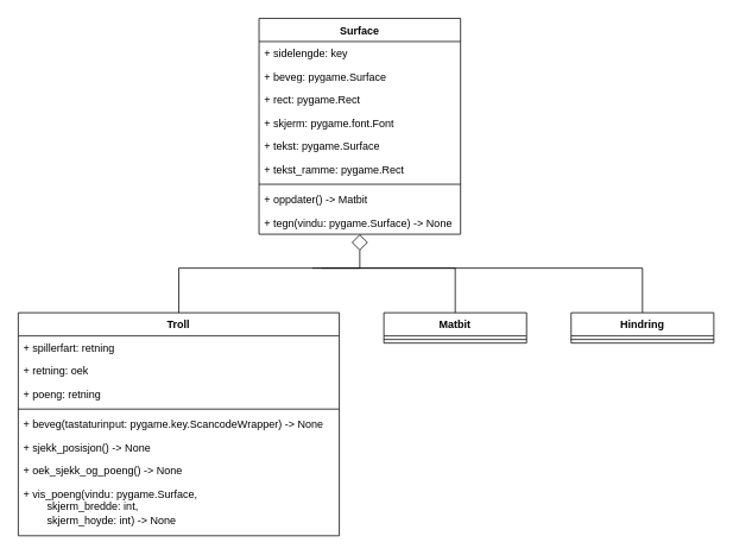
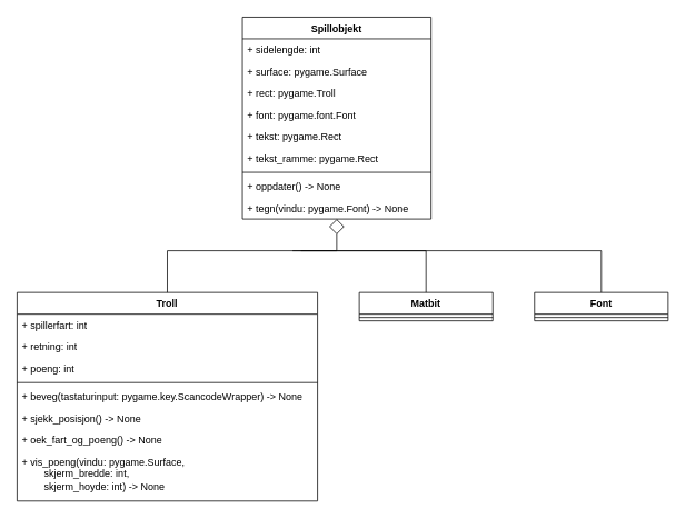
  <mxCell id="0" />
  <mxCell id="1" parent="0" />
- <mxCell id="2" value="Surface" style="swimlane;fontStyle=1;align=center;verticalAlign=top;childLayout=stackLayout;horizontal=1;startSize=26;horizontalStack=0;resizeParent=1;resizeParentMax=0;resizeLast=0;collapsible=1;marginBottom=0;whiteSpace=wrap;html=1;" vertex="1" parent="1"><mxGeometry x="290" y="20" width="226" height="242" as="geometry" /></mxCell>
- <mxCell id="3" value="+ sidelengde: key" style="text;strokeColor=none;fillColor=none;align=left;verticalAlign=top;spacingLeft=4;spacingRight=4;overflow=hidden;rotatable=0;points=[[0,0.5],[1,0.5]];portConstraint=eastwest;whiteSpace=wrap;html=1;" vertex="1" parent="2"><mxGeometry y="26" width="226" height="26" as="geometry" /></mxCell>
- <mxCell id="4" value="+ beveg: pygame.Surface" style="text;strokeColor=none;fillColor=none;align=left;verticalAlign=top;spacingLeft=4;spacingRight=4;overflow=hidden;rotatable=0;points=[[0,0.5],[1,0.5]];portConstraint=eastwest;whiteSpace=wrap;html=1;" vertex="1" parent="2"><mxGeometry y="52" width="226" height="26" as="geometry" /></mxCell>
- <mxCell id="5" value="+ rect: pygame.Rect" style="text;strokeColor=none;fillColor=none;align=left;verticalAlign=top;spacingLeft=4;spacingRight=4;overflow=hidden;rotatable=0;points=[[0,0.5],[1,0.5]];portConstraint=eastwest;whiteSpace=wrap;html=1;" vertex="1" parent="2"><mxGeometry y="78" width="226" height="26" as="geometry" /></mxCell>
- <mxCell id="6" value="+ skjerm: pygame.font.Font" style="text;strokeColor=none;fillColor=none;align=left;verticalAlign=top;spacingLeft=4;spacingRight=4;overflow=hidden;rotatable=0;points=[[0,0.5],[1,0.5]];portConstraint=eastwest;whiteSpace=wrap;html=1;" vertex="1" parent="2"><mxGeometry y="104" width="226" height="26" as="geometry" /></mxCell>
- <mxCell id="7" value="+ tekst: pygame.Surface" style="text;strokeColor=none;fillColor=none;align=left;verticalAlign=top;spacingLeft=4;spacingRight=4;overflow=hidden;rotatable=0;points=[[0,0.5],[1,0.5]];portConstraint=eastwest;whiteSpace=wrap;html=1;" vertex="1" parent="2"><mxGeometry y="130" width="226" height="26" as="geometry" /></mxCell>
+ <mxCell id="2" value="Spillobjekt" style="swimlane;fontStyle=1;align=center;verticalAlign=top;childLayout=stackLayout;horizontal=1;startSize=26;horizontalStack=0;resizeParent=1;resizeParentMax=0;resizeLast=0;collapsible=1;marginBottom=0;whiteSpace=wrap;html=1;" vertex="1" parent="1"><mxGeometry x="290" y="20" width="226" height="242" as="geometry" /></mxCell>
+ <mxCell id="3" value="+ sidelengde: int" style="text;strokeColor=none;fillColor=none;align=left;verticalAlign=top;spacingLeft=4;spacingRight=4;overflow=hidden;rotatable=0;points=[[0,0.5],[1,0.5]];portConstraint=eastwest;whiteSpace=wrap;html=1;" vertex="1" parent="2"><mxGeometry y="26" width="226" height="26" as="geometry" /></mxCell>
+ <mxCell id="4" value="+ surface: pygame.Surface" style="text;strokeColor=none;fillColor=none;align=left;verticalAlign=top;spacingLeft=4;spacingRight=4;overflow=hidden;rotatable=0;points=[[0,0.5],[1,0.5]];portConstraint=eastwest;whiteSpace=wrap;html=1;" vertex="1" parent="2"><mxGeometry y="52" width="226" height="26" as="geometry" /></mxCell>
+ <mxCell id="5" value="+ rect: pygame.Troll" style="text;strokeColor=none;fillColor=none;align=left;verticalAlign=top;spacingLeft=4;spacingRight=4;overflow=hidden;rotatable=0;points=[[0,0.5],[1,0.5]];portConstraint=eastwest;whiteSpace=wrap;html=1;" vertex="1" parent="2"><mxGeometry y="78" width="226" height="26" as="geometry" /></mxCell>
+ <mxCell id="6" value="+ font: pygame.font.Font" style="text;strokeColor=none;fillColor=none;align=left;verticalAlign=top;spacingLeft=4;spacingRight=4;overflow=hidden;rotatable=0;points=[[0,0.5],[1,0.5]];portConstraint=eastwest;whiteSpace=wrap;html=1;" vertex="1" parent="2"><mxGeometry y="104" width="226" height="26" as="geometry" /></mxCell>
+ <mxCell id="7" value="+ tekst: pygame.Rect" style="text;strokeColor=none;fillColor=none;align=left;verticalAlign=top;spacingLeft=4;spacingRight=4;overflow=hidden;rotatable=0;points=[[0,0.5],[1,0.5]];portConstraint=eastwest;whiteSpace=wrap;html=1;" vertex="1" parent="2"><mxGeometry y="130" width="226" height="26" as="geometry" /></mxCell>
  <mxCell id="8" value="+ tekst_ramme: pygame.Rect" style="text;strokeColor=none;fillColor=none;align=left;verticalAlign=top;spacingLeft=4;spacingRight=4;overflow=hidden;rotatable=0;points=[[0,0.5],[1,0.5]];portConstraint=eastwest;whiteSpace=wrap;html=1;" vertex="1" parent="2"><mxGeometry y="156" width="226" height="26" as="geometry" /></mxCell>
  <mxCell id="9" value="" style="line;strokeWidth=1;fillColor=none;align=left;verticalAlign=middle;spacingTop=-1;spacingLeft=3;spacingRight=3;rotatable=0;labelPosition=right;points=[];portConstraint=eastwest;strokeColor=inherit;" vertex="1" parent="2"><mxGeometry y="182" width="226" height="8" as="geometry" /></mxCell>
- <mxCell id="10" value="+ oppdater() -&amp;gt; Matbit" style="text;strokeColor=none;fillColor=none;align=left;verticalAlign=top;spacingLeft=4;spacingRight=4;overflow=hidden;rotatable=0;points=[[0,0.5],[1,0.5]];portConstraint=eastwest;whiteSpace=wrap;html=1;" vertex="1" parent="2"><mxGeometry y="190" width="226" height="26" as="geometry" /></mxCell>
- <mxCell id="11" value="+ tegn(vindu: pygame.Surface) -&amp;gt; None" style="text;strokeColor=none;fillColor=none;align=left;verticalAlign=top;spacingLeft=4;spacingRight=4;overflow=hidden;rotatable=0;points=[[0,0.5],[1,0.5]];portConstraint=eastwest;whiteSpace=wrap;html=1;" vertex="1" parent="2"><mxGeometry y="216" width="226" height="26" as="geometry" /></mxCell>
+ <mxCell id="10" value="+ oppdater() -&amp;gt; None" style="text;strokeColor=none;fillColor=none;align=left;verticalAlign=top;spacingLeft=4;spacingRight=4;overflow=hidden;rotatable=0;points=[[0,0.5],[1,0.5]];portConstraint=eastwest;whiteSpace=wrap;html=1;" vertex="1" parent="2"><mxGeometry y="190" width="226" height="26" as="geometry" /></mxCell>
+ <mxCell id="11" value="+ tegn(vindu: pygame.Font) -&amp;gt; None" style="text;strokeColor=none;fillColor=none;align=left;verticalAlign=top;spacingLeft=4;spacingRight=4;overflow=hidden;rotatable=0;points=[[0,0.5],[1,0.5]];portConstraint=eastwest;whiteSpace=wrap;html=1;" vertex="1" parent="2"><mxGeometry y="216" width="226" height="26" as="geometry" /></mxCell>
  <mxCell id="12" value="Troll" style="swimlane;fontStyle=1;align=center;verticalAlign=top;childLayout=stackLayout;horizontal=1;startSize=26;horizontalStack=0;resizeParent=1;resizeParentMax=0;resizeLast=0;collapsible=1;marginBottom=0;whiteSpace=wrap;html=1;" vertex="1" parent="1"><mxGeometry x="20" y="350" width="360" height="250" as="geometry" /></mxCell>
- <mxCell id="13" value="+ spillerfart: retning" style="text;strokeColor=none;fillColor=none;align=left;verticalAlign=top;spacingLeft=4;spacingRight=4;overflow=hidden;rotatable=0;points=[[0,0.5],[1,0.5]];portConstraint=eastwest;whiteSpace=wrap;html=1;" vertex="1" parent="12"><mxGeometry y="26" width="360" height="26" as="geometry" /></mxCell>
- <mxCell id="14" value="+ retning: oek" style="text;strokeColor=none;fillColor=none;align=left;verticalAlign=top;spacingLeft=4;spacingRight=4;overflow=hidden;rotatable=0;points=[[0,0.5],[1,0.5]];portConstraint=eastwest;whiteSpace=wrap;html=1;" vertex="1" parent="12"><mxGeometry y="52" width="360" height="26" as="geometry" /></mxCell>
- <mxCell id="15" value="+ poeng: retning" style="text;strokeColor=none;fillColor=none;align=left;verticalAlign=top;spacingLeft=4;spacingRight=4;overflow=hidden;rotatable=0;points=[[0,0.5],[1,0.5]];portConstraint=eastwest;whiteSpace=wrap;html=1;" vertex="1" parent="12"><mxGeometry y="78" width="360" height="26" as="geometry" /></mxCell>
+ <mxCell id="13" value="+ spillerfart: int" style="text;strokeColor=none;fillColor=none;align=left;verticalAlign=top;spacingLeft=4;spacingRight=4;overflow=hidden;rotatable=0;points=[[0,0.5],[1,0.5]];portConstraint=eastwest;whiteSpace=wrap;html=1;" vertex="1" parent="12"><mxGeometry y="26" width="360" height="26" as="geometry" /></mxCell>
+ <mxCell id="14" value="+ retning: int" style="text;strokeColor=none;fillColor=none;align=left;verticalAlign=top;spacingLeft=4;spacingRight=4;overflow=hidden;rotatable=0;points=[[0,0.5],[1,0.5]];portConstraint=eastwest;whiteSpace=wrap;html=1;" vertex="1" parent="12"><mxGeometry y="52" width="360" height="26" as="geometry" /></mxCell>
+ <mxCell id="15" value="+ poeng: int" style="text;strokeColor=none;fillColor=none;align=left;verticalAlign=top;spacingLeft=4;spacingRight=4;overflow=hidden;rotatable=0;points=[[0,0.5],[1,0.5]];portConstraint=eastwest;whiteSpace=wrap;html=1;" vertex="1" parent="12"><mxGeometry y="78" width="360" height="26" as="geometry" /></mxCell>
  <mxCell id="16" value="" style="line;strokeWidth=1;fillColor=none;align=left;verticalAlign=middle;spacingTop=-1;spacingLeft=3;spacingRight=3;rotatable=0;labelPosition=right;points=[];portConstraint=eastwest;strokeColor=inherit;" vertex="1" parent="12"><mxGeometry y="104" width="360" height="8" as="geometry" /></mxCell>
  <mxCell id="17" value="+ beveg(tastaturinput: pygame.key.ScancodeWrapper) -&amp;gt; None" style="text;strokeColor=none;fillColor=none;align=left;verticalAlign=top;spacingLeft=4;spacingRight=4;overflow=hidden;rotatable=0;points=[[0,0.5],[1,0.5]];portConstraint=eastwest;whiteSpace=wrap;html=1;" vertex="1" parent="12"><mxGeometry y="112" width="360" height="26" as="geometry" /></mxCell>
  <mxCell id="18" value="+ sjekk_posisjon() -&amp;gt; None" style="text;strokeColor=none;fillColor=none;align=left;verticalAlign=top;spacingLeft=4;spacingRight=4;overflow=hidden;rotatable=0;points=[[0,0.5],[1,0.5]];portConstraint=eastwest;whiteSpace=wrap;html=1;" vertex="1" parent="12"><mxGeometry y="138" width="360" height="26" as="geometry" /></mxCell>
- <mxCell id="19" value="+ oek_sjekk_og_poeng() -&amp;gt; None" style="text;strokeColor=none;fillColor=none;align=left;verticalAlign=top;spacingLeft=4;spacingRight=4;overflow=hidden;rotatable=0;points=[[0,0.5],[1,0.5]];portConstraint=eastwest;whiteSpace=wrap;html=1;" vertex="1" parent="12"><mxGeometry y="164" width="360" height="26" as="geometry" /></mxCell>
+ <mxCell id="19" value="+ oek_fart_og_poeng() -&amp;gt; None" style="text;strokeColor=none;fillColor=none;align=left;verticalAlign=top;spacingLeft=4;spacingRight=4;overflow=hidden;rotatable=0;points=[[0,0.5],[1,0.5]];portConstraint=eastwest;whiteSpace=wrap;html=1;" vertex="1" parent="12"><mxGeometry y="164" width="360" height="26" as="geometry" /></mxCell>
  <mxCell id="20" value="+ vis_poeng(vindu: pygame.Surface,&amp;nbsp;&lt;div&gt;&lt;span style=&quot;white-space: pre;&quot;&gt;&#09;&lt;/span&gt;skjerm_bredde: int,&amp;nbsp;&lt;/div&gt;&lt;div&gt;&lt;span style=&quot;white-space: pre;&quot;&gt;&#09;&lt;/span&gt;skjerm_hoyde: int) -&amp;gt; None&lt;/div&gt;" style="text;strokeColor=none;fillColor=none;align=left;verticalAlign=top;spacingLeft=4;spacingRight=4;overflow=hidden;rotatable=0;points=[[0,0.5],[1,0.5]];portConstraint=eastwest;whiteSpace=wrap;html=1;" vertex="1" parent="12"><mxGeometry y="190" width="360" height="60" as="geometry" /></mxCell>
  <mxCell id="21" value="Matbit" style="swimlane;fontStyle=1;align=center;verticalAlign=top;childLayout=stackLayout;horizontal=1;startSize=26;horizontalStack=0;resizeParent=1;resizeParentMax=0;resizeLast=0;collapsible=1;marginBottom=0;whiteSpace=wrap;html=1;" vertex="1" parent="1"><mxGeometry x="430" y="350" width="160" height="34" as="geometry" /></mxCell>
  <mxCell id="22" value="" style="line;strokeWidth=1;fillColor=none;align=left;verticalAlign=middle;spacingTop=-1;spacingLeft=3;spacingRight=3;rotatable=0;labelPosition=right;points=[];portConstraint=eastwest;strokeColor=inherit;" vertex="1" parent="21"><mxGeometry y="26" width="160" height="8" as="geometry" /></mxCell>
- <mxCell id="23" value="Hindring" style="swimlane;fontStyle=1;align=center;verticalAlign=top;childLayout=stackLayout;horizontal=1;startSize=26;horizontalStack=0;resizeParent=1;resizeParentMax=0;resizeLast=0;collapsible=1;marginBottom=0;whiteSpace=wrap;html=1;" vertex="1" parent="1"><mxGeometry x="640" y="350" width="160" height="34" as="geometry" /></mxCell>
+ <mxCell id="23" value="Font" style="swimlane;fontStyle=1;align=center;verticalAlign=top;childLayout=stackLayout;horizontal=1;startSize=26;horizontalStack=0;resizeParent=1;resizeParentMax=0;resizeLast=0;collapsible=1;marginBottom=0;whiteSpace=wrap;html=1;" vertex="1" parent="1"><mxGeometry x="640" y="350" width="160" height="34" as="geometry" /></mxCell>
  <mxCell id="24" value="" style="line;strokeWidth=1;fillColor=none;align=left;verticalAlign=middle;spacingTop=-1;spacingLeft=3;spacingRight=3;rotatable=0;labelPosition=right;points=[];portConstraint=eastwest;strokeColor=inherit;" vertex="1" parent="23"><mxGeometry y="26" width="160" height="8" as="geometry" /></mxCell>
  <mxCell id="25" value="" style="endArrow=diamond;endSize=16;endFill=0;html=1;rounded=0;entryX=0.5;entryY=1;entryDx=0;entryDy=0;exitX=0.5;exitY=0;exitDx=0;exitDy=0;" edge="1" parent="1" source="12" target="2"><mxGeometry width="160" relative="1" as="geometry"><mxPoint x="210" y="290" as="sourcePoint" /><mxPoint x="490" y="270" as="targetPoint" /><Array as="points"><mxPoint x="200" y="300" /><mxPoint x="403" y="300" /></Array></mxGeometry></mxCell>
  <mxCell id="26" value="" style="endArrow=none;html=1;rounded=0;entryX=0.5;entryY=0;entryDx=0;entryDy=0;" edge="1" parent="1" target="23"><mxGeometry width="50" height="50" relative="1" as="geometry"><mxPoint x="360" y="300" as="sourcePoint" /><mxPoint x="720" y="330" as="targetPoint" /><Array as="points"><mxPoint x="720" y="300" /></Array></mxGeometry></mxCell>
  <mxCell id="27" value="" style="endArrow=none;html=1;rounded=0;exitX=0.5;exitY=0;exitDx=0;exitDy=0;" edge="1" parent="1" source="21"><mxGeometry width="50" height="50" relative="1" as="geometry"><mxPoint x="490" y="370" as="sourcePoint" /><mxPoint x="350" y="300" as="targetPoint" /><Array as="points"><mxPoint x="510" y="300" /></Array></mxGeometry></mxCell>
